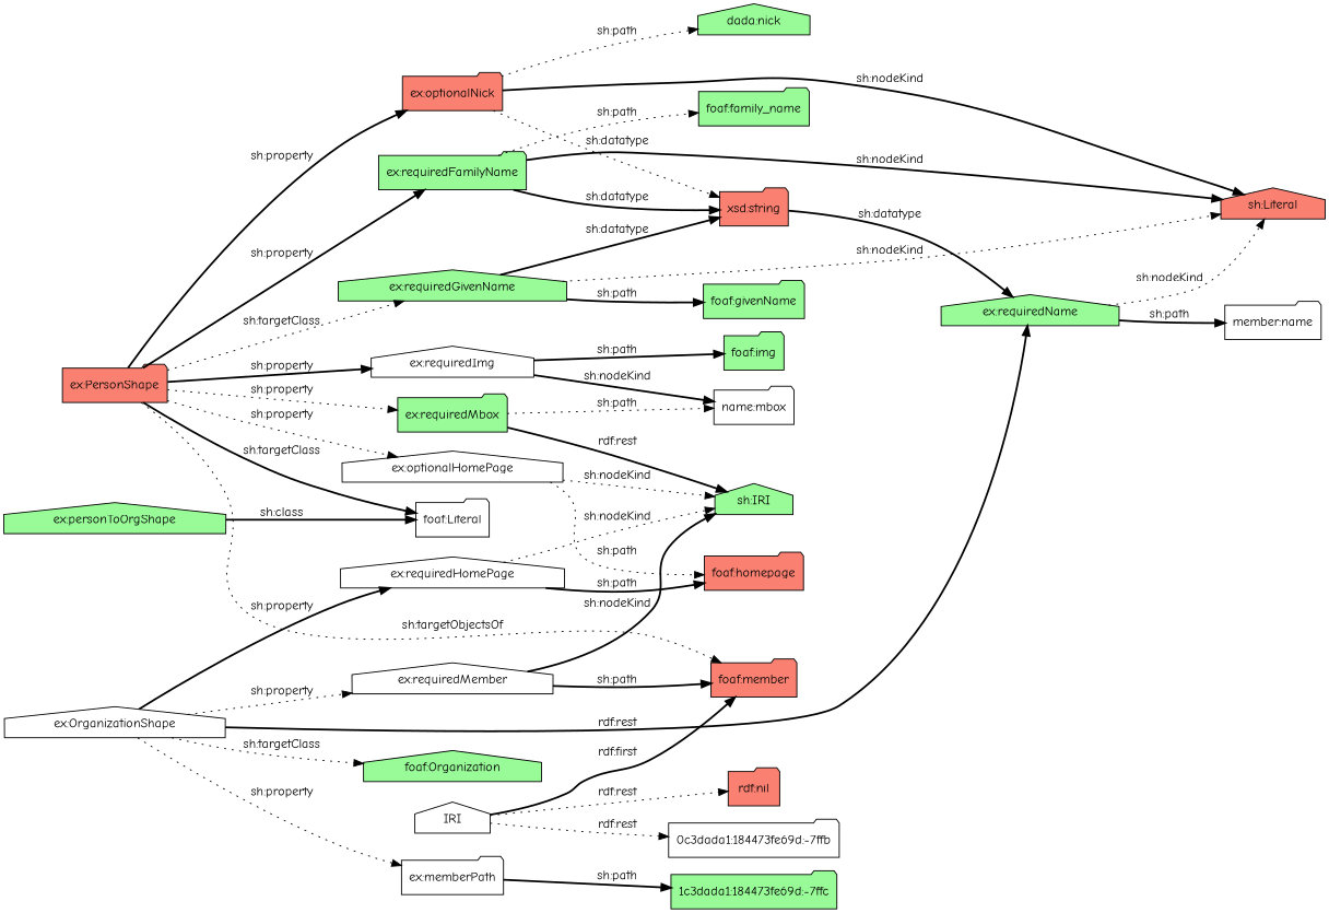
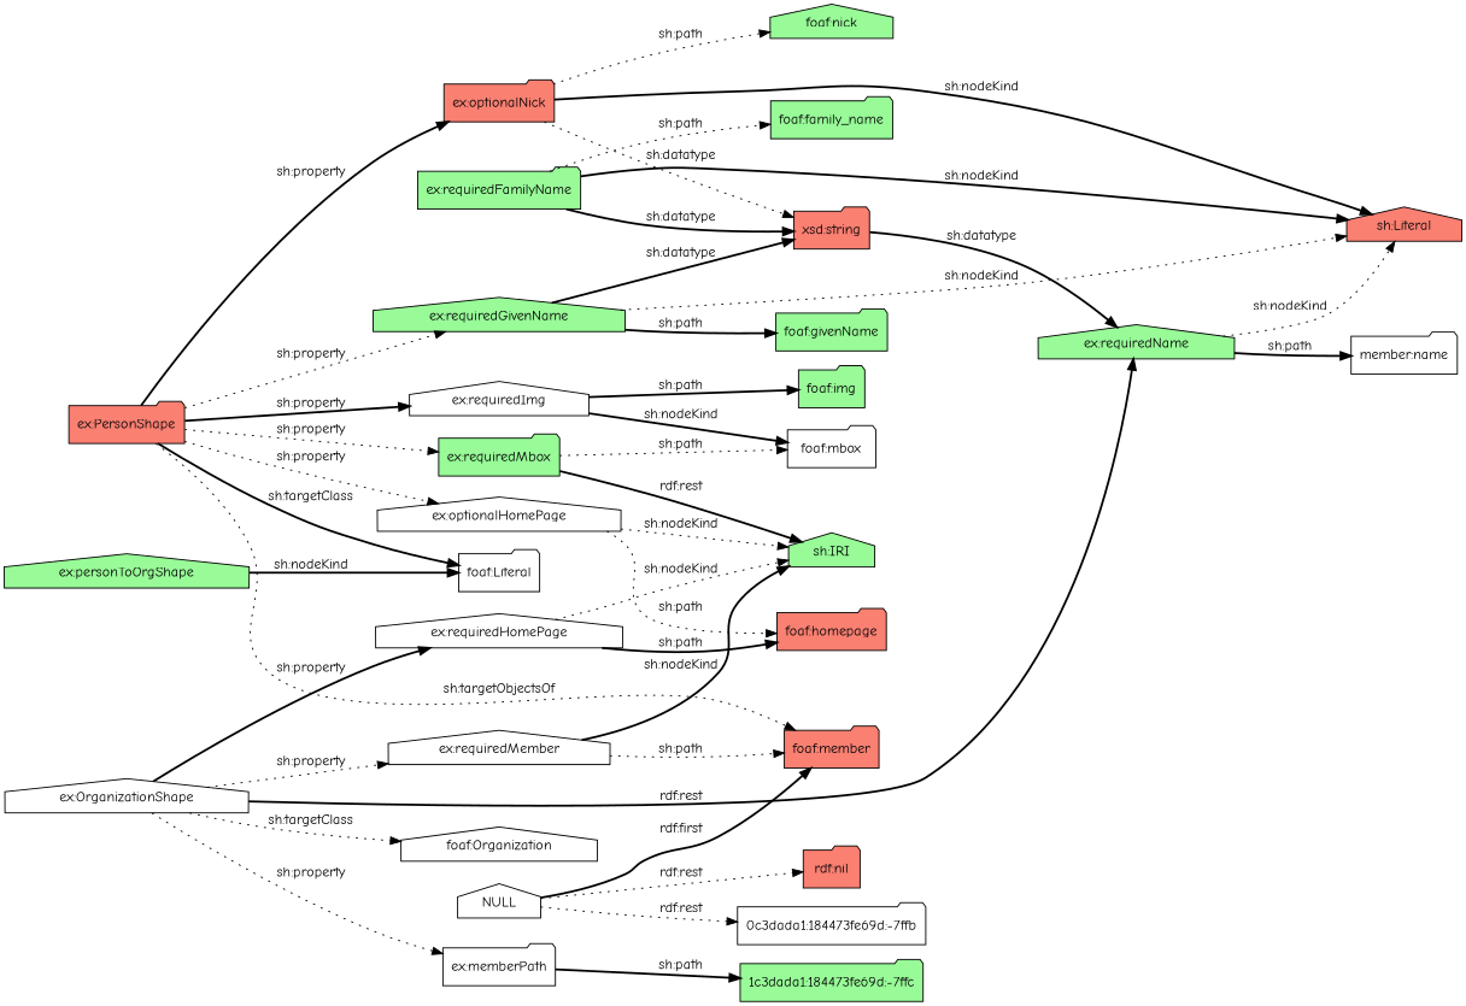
  digraph {
    fontname="Comic Neue"
    rankdir=LR
    node [fillcolor=palegreen fontname="Comic Neue" shape=folder style=filled]
    edge [fontname="Comic Neue" style=bold]
    "ex:personToOrgShape" [shape=house]
    n2 [fillcolor=white label="foaf:Literal"]
    "foaf:member" [fillcolor=salmon]
    "ex:requiredGivenName" [shape=house]
    "xsd:string" [fillcolor=salmon]
    "sh:Literal" [fillcolor=salmon shape=house]
    "foaf:givenName"
    "ex:requiredName" [shape=house]
    "ex:requiredHomePage" [fillcolor=white shape=house]
    "sh:IRI" [shape=house]
    "foaf:homepage" [fillcolor=salmon]
    n12 [fillcolor=white label="member:name"]
    "ex:requiredImg" [fillcolor=white shape=house]
    "foaf:img"
-   "foaf:mbox" [fillcolor=white label="name:mbox"]
+   "foaf:mbox" [fillcolor=white]
    "ex:PersonShape" [fillcolor=salmon]
    "ex:optionalNick" [fillcolor=salmon]
    "ex:optionalHomePage" [fillcolor=white shape=house]
    "ex:requiredMbox"
    "ex:requiredFamilyName"
-   "foaf:nick" [shape=house label="dada:nick"]
+   "foaf:nick" [shape=house]
    "foaf:family_name"
    "ex:memberPath" [fillcolor=white]
    "1c3dada1:184473fe69d:-7ffc"
    "ex:OrganizationShape" [fillcolor=white shape=house]
    "ex:requiredMember" [fillcolor=white shape=house]
-   "foaf:Organization" [shape=house]
-   NULL [fillcolor=white shape=house label=IRI]
+   "foaf:Organization" [fillcolor=white shape=house]
+   NULL [fillcolor=white shape=house]
    "rdf:nil" [fillcolor=salmon]
    n30 [fillcolor=white label="0c3dada1:184473fe69d:-7ffb"]
-   "ex:personToOrgShape" -> n2 [label="sh:class"]
+   "ex:personToOrgShape" -> n2 [label="sh:nodeKind"]
    "ex:requiredGivenName" -> "xsd:string" [label="sh:datatype"]
    "ex:requiredGivenName" -> "sh:Literal" [label="sh:nodeKind" style=dotted]
    "ex:requiredGivenName" -> "foaf:givenName" [label="sh:path"]
    "xsd:string" -> "ex:requiredName" [label="sh:datatype"]
    "ex:requiredName" -> "sh:Literal" [label="sh:nodeKind" style=dotted]
    "ex:requiredName" -> n12 [label="sh:path"]
    "ex:requiredHomePage" -> "sh:IRI" [label="sh:nodeKind" style=dotted]
    "ex:requiredHomePage" -> "foaf:homepage" [label="sh:path"]
    "ex:requiredImg" -> "foaf:img" [label="sh:path"]
    "ex:requiredImg" -> "foaf:mbox" [label="sh:nodeKind"]
    "ex:PersonShape" -> n2 [label="sh:targetClass"]
    "ex:PersonShape" -> "foaf:member" [label="sh:targetObjectsOf" style=dotted]
-   "ex:PersonShape" -> "ex:requiredGivenName" [label="sh:targetClass" style=dotted]
+   "ex:PersonShape" -> "ex:requiredGivenName" [label="sh:property" style=dotted]
    "ex:PersonShape" -> "ex:requiredImg" [label="sh:property"]
    "ex:PersonShape" -> "ex:optionalNick" [label="sh:property"]
    "ex:PersonShape" -> "ex:optionalHomePage" [label="sh:property" style=dotted]
    "ex:PersonShape" -> "ex:requiredMbox" [label="sh:property" style=dotted]
-   "ex:PersonShape" -> "ex:requiredFamilyName" [label="sh:property"]
    "ex:optionalNick" -> "xsd:string" [label="sh:datatype" style=dotted]
    "ex:optionalNick" -> "sh:Literal" [label="sh:nodeKind"]
    "ex:optionalNick" -> "foaf:nick" [label="sh:path" style=dotted]
    "ex:optionalHomePage" -> "sh:IRI" [label="sh:nodeKind" style=dotted]
    "ex:optionalHomePage" -> "foaf:homepage" [label="sh:path" style=dotted]
    "ex:requiredMbox" -> "sh:IRI" [label="rdf:rest"]
    "ex:requiredMbox" -> "foaf:mbox" [label="sh:path" style=dotted]
    "ex:requiredFamilyName" -> "xsd:string" [label="sh:datatype"]
    "ex:requiredFamilyName" -> "sh:Literal" [label="sh:nodeKind"]
    "ex:requiredFamilyName" -> "foaf:family_name" [label="sh:path" style=dotted]
    "ex:memberPath" -> "1c3dada1:184473fe69d:-7ffc" [label="sh:path"]
    "ex:OrganizationShape" -> "ex:requiredName" [label="rdf:rest"]
    "ex:OrganizationShape" -> "ex:requiredHomePage" [label="sh:property"]
    "ex:OrganizationShape" -> "ex:memberPath" [label="sh:property" style=dotted]
    "ex:OrganizationShape" -> "ex:requiredMember" [label="sh:property" style=dotted]
    "ex:OrganizationShape" -> "foaf:Organization" [label="sh:targetClass" style=dotted]
-   "ex:requiredMember" -> "foaf:member" [label="sh:path"]
+   "ex:requiredMember" -> "foaf:member" [label="sh:path" style=dotted]
    "ex:requiredMember" -> "sh:IRI" [label="sh:nodeKind"]
    NULL -> "foaf:member" [label="rdf:first"]
    NULL -> "rdf:nil" [label="rdf:rest" style=dotted]
    NULL -> n30 [label="rdf:rest" style=dotted]
  }
